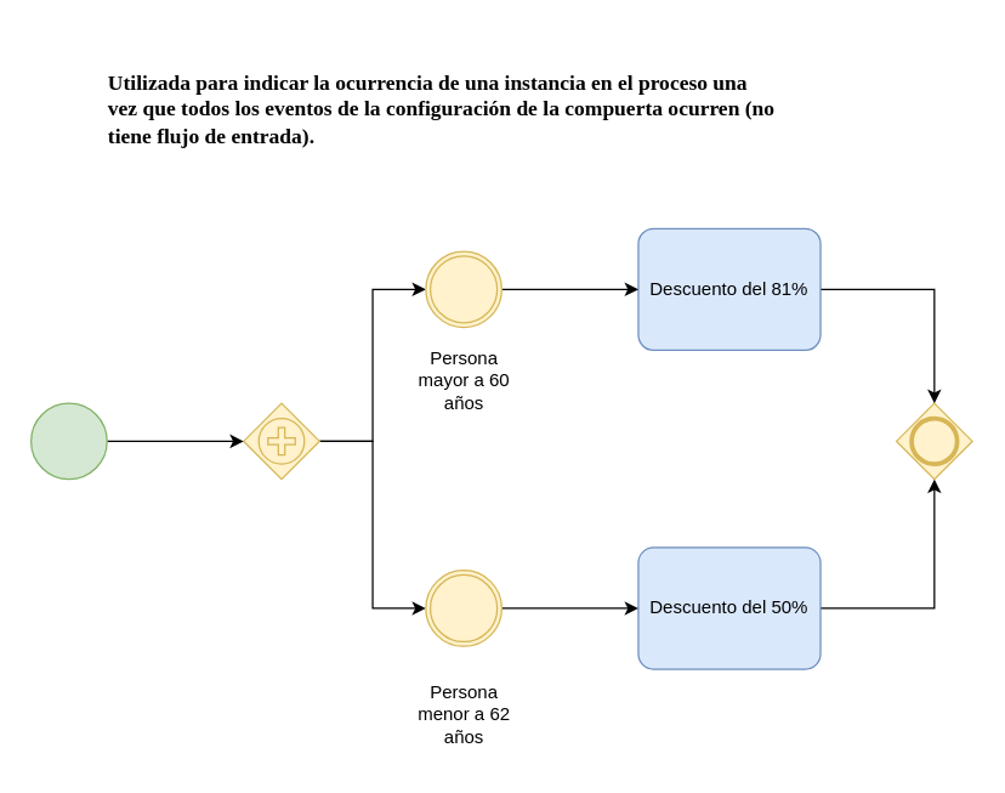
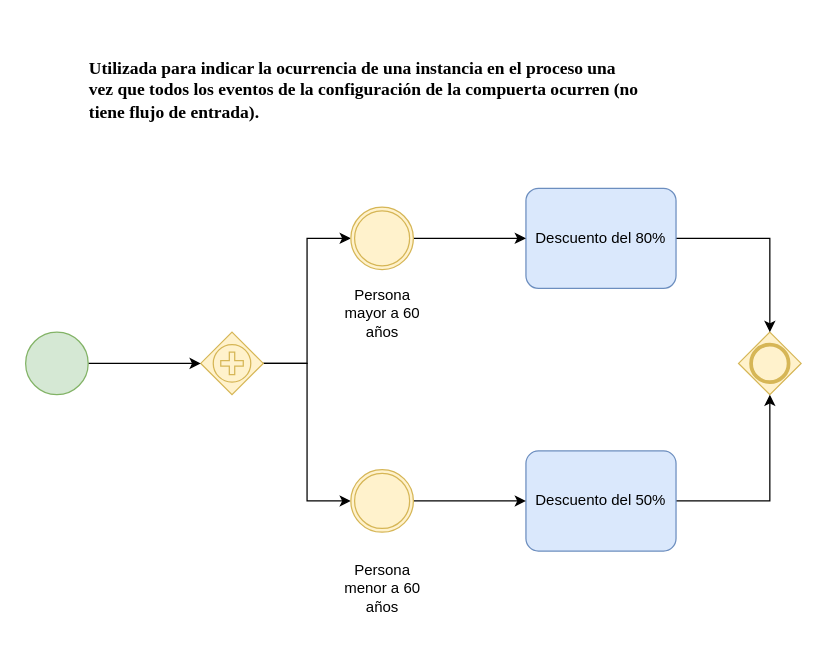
  <mxCell id="0" />
  <mxCell id="1" parent="0" />
  <mxCell id="2" style="edgeStyle=orthogonalEdgeStyle;rounded=0;orthogonalLoop=1;jettySize=auto;html=1;entryX=0;entryY=0.5;entryDx=0;entryDy=0;entryPerimeter=0;" edge="1" parent="1" source="4" target="15"><mxGeometry relative="1" as="geometry" /></mxCell>
  <mxCell id="3" style="edgeStyle=orthogonalEdgeStyle;rounded=0;orthogonalLoop=1;jettySize=auto;html=1;entryX=0;entryY=0.5;entryDx=0;entryDy=0;entryPerimeter=0;" edge="1" parent="1" source="4" target="13"><mxGeometry relative="1" as="geometry" /></mxCell>
  <mxCell id="4" value="" style="points=[[0.25,0.25,0],[0.5,0,0],[0.75,0.25,0],[1,0.5,0],[0.75,0.75,0],[0.5,1,0],[0.25,0.75,0],[0,0.5,0]];shape=mxgraph.bpmn.gateway2;html=1;verticalLabelPosition=bottom;labelBackgroundColor=#ffffff;verticalAlign=top;align=center;perimeter=rhombusPerimeter;outlineConnect=0;outline=standard;symbol=parallelMultiple;fillColor=#fff2cc;strokeColor=#d6b656;" vertex="1" parent="1"><mxGeometry x="160" y="265" width="50" height="50" as="geometry" /></mxCell>
  <mxCell id="5" value="" style="points=[[0.25,0.25,0],[0.5,0,0],[0.75,0.25,0],[1,0.5,0],[0.75,0.75,0],[0.5,1,0],[0.25,0.75,0],[0,0.5,0]];shape=mxgraph.bpmn.gateway2;html=1;verticalLabelPosition=bottom;labelBackgroundColor=#ffffff;verticalAlign=top;align=center;perimeter=rhombusPerimeter;outlineConnect=0;outline=end;symbol=general;fillColor=#fff2cc;strokeColor=#d6b656;" vertex="1" parent="1"><mxGeometry x="590" y="265" width="50" height="50" as="geometry" /></mxCell>
  <mxCell id="6" value="" style="edgeStyle=orthogonalEdgeStyle;rounded=0;orthogonalLoop=1;jettySize=auto;html=1;" edge="1" parent="1" source="7" target="4"><mxGeometry relative="1" as="geometry" /></mxCell>
  <mxCell id="7" value="" style="points=[[0.145,0.145,0],[0.5,0,0],[0.855,0.145,0],[1,0.5,0],[0.855,0.855,0],[0.5,1,0],[0.145,0.855,0],[0,0.5,0]];shape=mxgraph.bpmn.event;html=1;verticalLabelPosition=bottom;labelBackgroundColor=#ffffff;verticalAlign=top;align=center;perimeter=ellipsePerimeter;outlineConnect=0;aspect=fixed;outline=standard;symbol=general;fillColor=#d5e8d4;strokeColor=#82b366;" vertex="1" parent="1"><mxGeometry x="20" y="265" width="50" height="50" as="geometry" /></mxCell>
  <mxCell id="8" style="edgeStyle=orthogonalEdgeStyle;rounded=0;orthogonalLoop=1;jettySize=auto;html=1;entryX=0.5;entryY=0;entryDx=0;entryDy=0;entryPerimeter=0;" edge="1" parent="1" source="9" target="5"><mxGeometry relative="1" as="geometry" /></mxCell>
- <mxCell id="9" value="Descuento del 81%" style="points=[[0.25,0,0],[0.5,0,0],[0.75,0,0],[1,0.25,0],[1,0.5,0],[1,0.75,0],[0.75,1,0],[0.5,1,0],[0.25,1,0],[0,0.75,0],[0,0.5,0],[0,0.25,0]];shape=mxgraph.bpmn.task;whiteSpace=wrap;rectStyle=rounded;size=10;html=1;taskMarker=abstract;fillColor=#dae8fc;strokeColor=#6c8ebf;" vertex="1" parent="1"><mxGeometry x="420" y="150" width="120" height="80" as="geometry" /></mxCell>
+ <mxCell id="9" value="Descuento del 80%" style="points=[[0.25,0,0],[0.5,0,0],[0.75,0,0],[1,0.25,0],[1,0.5,0],[1,0.75,0],[0.75,1,0],[0.5,1,0],[0.25,1,0],[0,0.75,0],[0,0.5,0],[0,0.25,0]];shape=mxgraph.bpmn.task;whiteSpace=wrap;rectStyle=rounded;size=10;html=1;taskMarker=abstract;fillColor=#dae8fc;strokeColor=#6c8ebf;" vertex="1" parent="1"><mxGeometry x="420" y="150" width="120" height="80" as="geometry" /></mxCell>
  <mxCell id="10" style="edgeStyle=orthogonalEdgeStyle;rounded=0;orthogonalLoop=1;jettySize=auto;html=1;entryX=0.5;entryY=1;entryDx=0;entryDy=0;entryPerimeter=0;" edge="1" parent="1" source="11" target="5"><mxGeometry relative="1" as="geometry" /></mxCell>
  <mxCell id="11" value="Descuento del 50%" style="points=[[0.25,0,0],[0.5,0,0],[0.75,0,0],[1,0.25,0],[1,0.5,0],[1,0.75,0],[0.75,1,0],[0.5,1,0],[0.25,1,0],[0,0.75,0],[0,0.5,0],[0,0.25,0]];shape=mxgraph.bpmn.task;whiteSpace=wrap;rectStyle=rounded;size=10;html=1;taskMarker=abstract;fillColor=#dae8fc;strokeColor=#6c8ebf;" vertex="1" parent="1"><mxGeometry x="420" y="360" width="120" height="80" as="geometry" /></mxCell>
  <mxCell id="12" value="" style="edgeStyle=orthogonalEdgeStyle;rounded=0;orthogonalLoop=1;jettySize=auto;html=1;" edge="1" parent="1" source="13" target="11"><mxGeometry relative="1" as="geometry" /></mxCell>
  <mxCell id="13" value="" style="points=[[0.145,0.145,0],[0.5,0,0],[0.855,0.145,0],[1,0.5,0],[0.855,0.855,0],[0.5,1,0],[0.145,0.855,0],[0,0.5,0]];shape=mxgraph.bpmn.event;html=1;verticalLabelPosition=bottom;labelBackgroundColor=#ffffff;verticalAlign=top;align=center;perimeter=ellipsePerimeter;outlineConnect=0;aspect=fixed;outline=throwing;symbol=general;fillColor=#fff2cc;strokeColor=#d6b656;" vertex="1" parent="1"><mxGeometry x="280" y="375" width="50" height="50" as="geometry" /></mxCell>
  <mxCell id="14" value="" style="edgeStyle=orthogonalEdgeStyle;rounded=0;orthogonalLoop=1;jettySize=auto;html=1;" edge="1" parent="1" source="15" target="9"><mxGeometry relative="1" as="geometry" /></mxCell>
  <mxCell id="15" value="" style="points=[[0.145,0.145,0],[0.5,0,0],[0.855,0.145,0],[1,0.5,0],[0.855,0.855,0],[0.5,1,0],[0.145,0.855,0],[0,0.5,0]];shape=mxgraph.bpmn.event;html=1;verticalLabelPosition=bottom;labelBackgroundColor=#ffffff;verticalAlign=top;align=center;perimeter=ellipsePerimeter;outlineConnect=0;aspect=fixed;outline=throwing;symbol=general;fillColor=#fff2cc;strokeColor=#d6b656;" vertex="1" parent="1"><mxGeometry x="280" y="165" width="50" height="50" as="geometry" /></mxCell>
  <mxCell id="16" value="Persona&lt;br&gt;mayor a 60&lt;br&gt;años" style="text;html=1;align=center;verticalAlign=middle;resizable=0;points=[];autosize=1;strokeColor=none;fillColor=none;" vertex="1" parent="1"><mxGeometry x="265" y="220" width="80" height="60" as="geometry" /></mxCell>
- <mxCell id="17" value="Persona&lt;br&gt;menor a 62&lt;br&gt;años" style="text;html=1;align=center;verticalAlign=middle;resizable=0;points=[];autosize=1;strokeColor=none;fillColor=none;" vertex="1" parent="1"><mxGeometry x="265" y="440" width="80" height="60" as="geometry" /></mxCell>
+ <mxCell id="17" value="Persona&lt;br&gt;menor a 60&lt;br&gt;años" style="text;html=1;align=center;verticalAlign=middle;resizable=0;points=[];autosize=1;strokeColor=none;fillColor=none;" vertex="1" parent="1"><mxGeometry x="265" y="440" width="80" height="60" as="geometry" /></mxCell>
  <mxCell id="18" value="&lt;h4 style=&quot;font-size: 14px;&quot;&gt;&lt;font style=&quot;font-size: 14px;&quot; face=&quot;Georgia&quot;&gt;Utilizada para indicar la ocurrencia de una instancia en el proceso una&lt;br&gt;vez que todos los eventos de la configuración de la compuerta ocurren (no&lt;br&gt;tiene flujo de entrada).&lt;/font&gt;&lt;/h4&gt;" style="text;whiteSpace=wrap;html=1;" vertex="1" parent="1"><mxGeometry x="69" y="20" width="570" height="70" as="geometry" /></mxCell>
